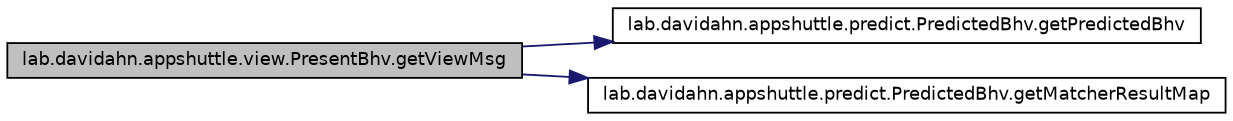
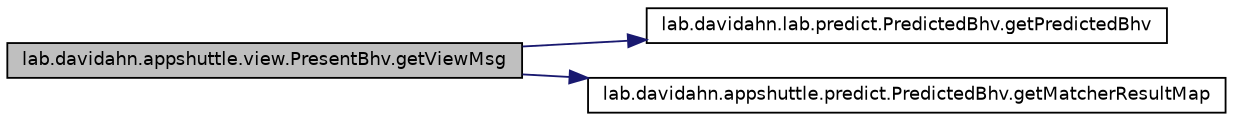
  digraph {
    rankdir=LR
    node [color=black fillcolor=white fontname=Helvetica fontsize=10 shape=record style=filled]
    edge [color=midnightblue fontname=Helvetica fontsize=10 labelfontname=Helvetica labelfontsize=10 style=solid]
    n1 [fillcolor=grey75 fontcolor=black height=0.2 label="lab.davidahn.appshuttle.view.PresentBhv.getViewMsg" width=0.4]
-   n2 [height=0.2 label="lab.davidahn.appshuttle.predict.PredictedBhv.getPredictedBhv" width=0.4]
+   n2 [height=0.2 label="lab.davidahn.lab.predict.PredictedBhv.getPredictedBhv" width=0.4]
    n3 [height=0.2 label="lab.davidahn.appshuttle.predict.PredictedBhv.getMatcherResultMap" width=0.4]
    n1 -> n2
    n1 -> n3
  }
